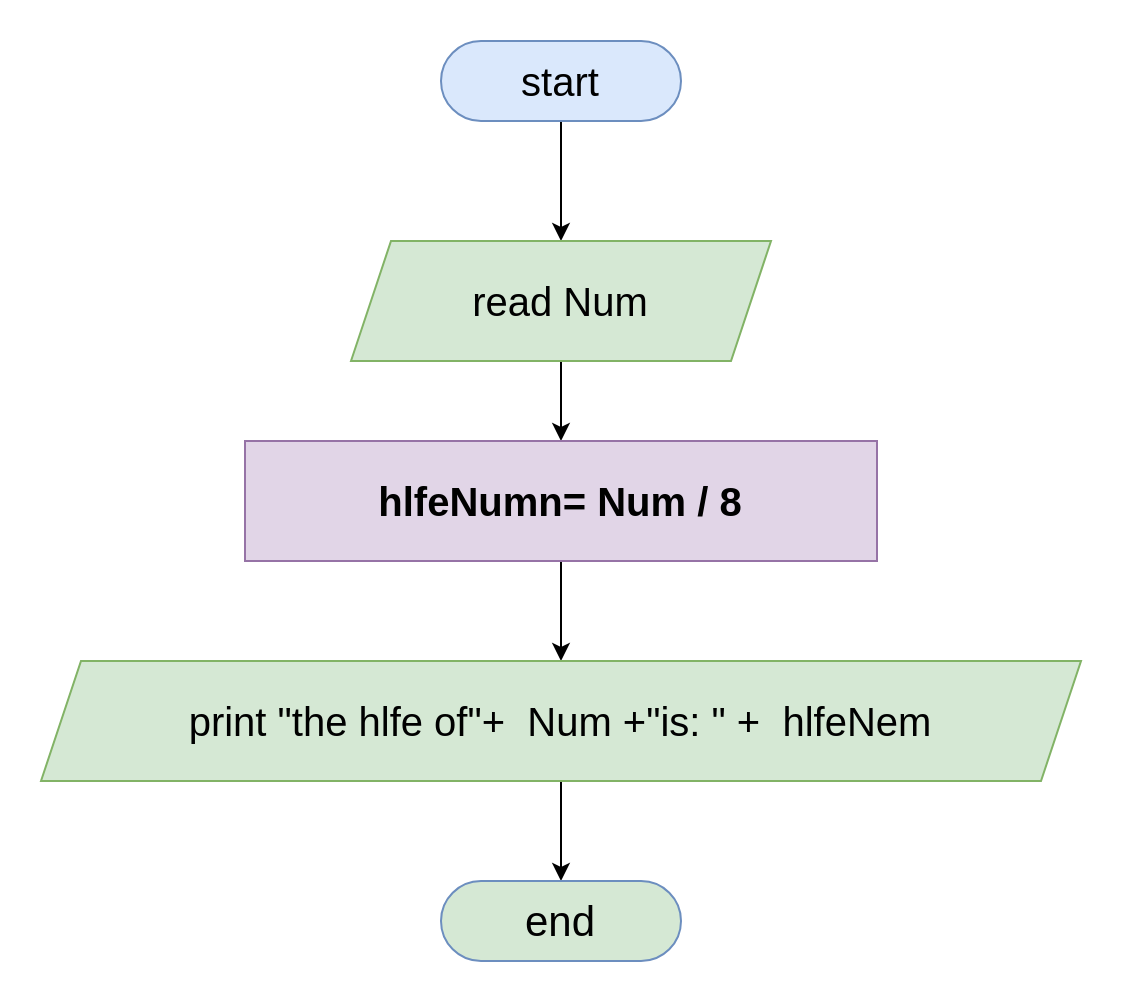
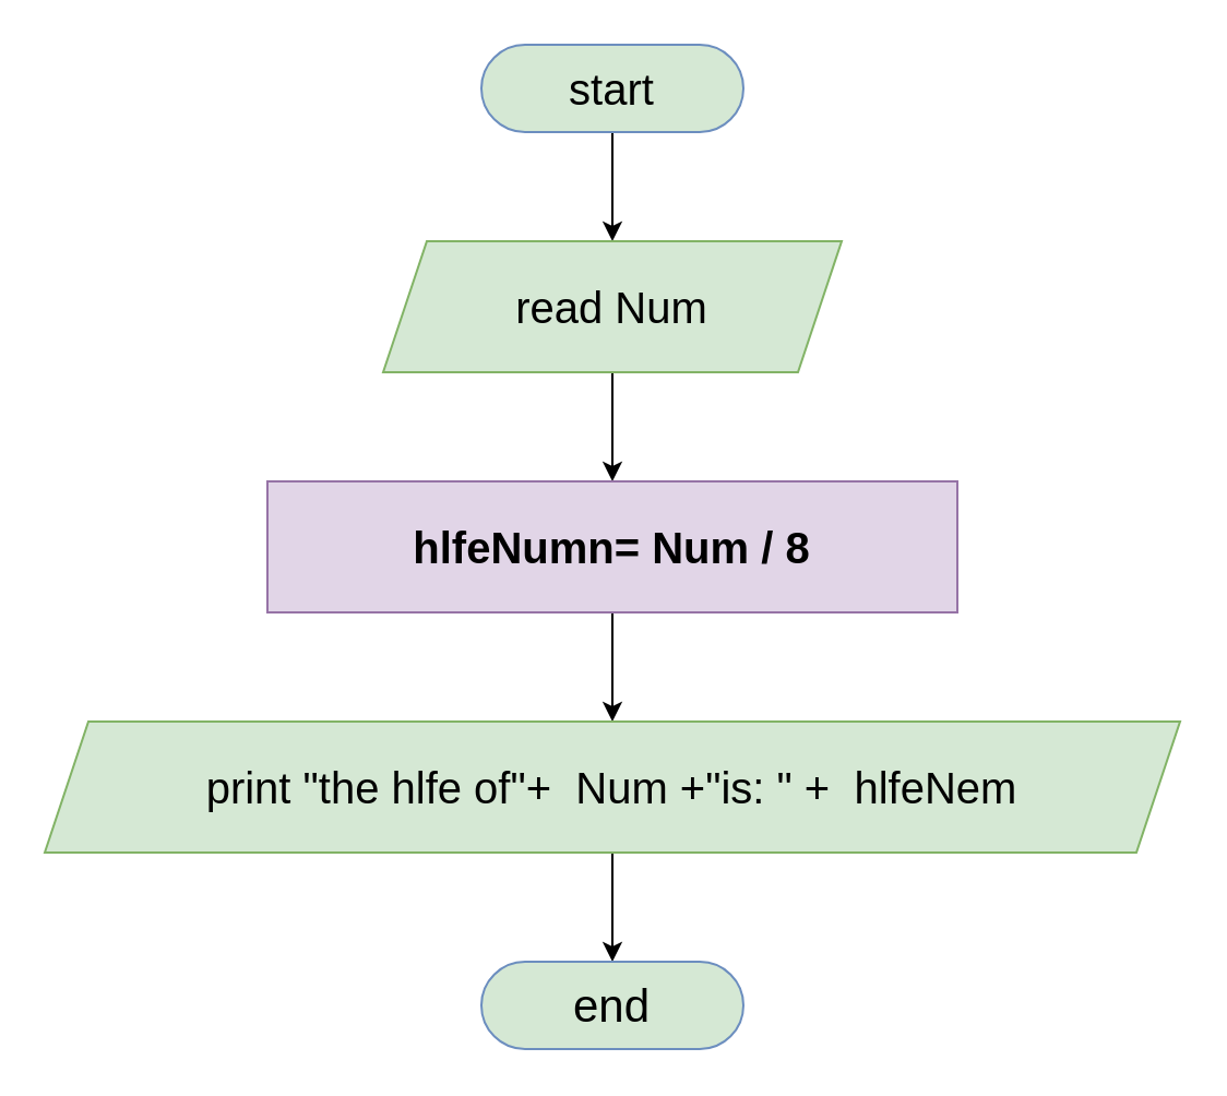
  <mxCell id="0" />
  <mxCell id="1" parent="0" />
  <mxCell id="2" style="edgeStyle=orthogonalEdgeStyle;rounded=0;orthogonalLoop=1;jettySize=auto;html=1;exitX=0.5;exitY=1;exitDx=0;exitDy=0;entryX=0.5;entryY=0;entryDx=0;entryDy=0;" edge="1" parent="1" source="3" target="5"><mxGeometry relative="1" as="geometry" /></mxCell>
- <mxCell id="3" value="&lt;font style=&quot;font-size: 20px;&quot;&gt;start&lt;/font&gt;" style="rounded=1;whiteSpace=wrap;html=1;fontSize=12;glass=0;strokeWidth=1;shadow=0;arcSize=50;fillColor=#dae8fc;strokeColor=#6c8ebf;" vertex="1" parent="1"><mxGeometry x="220" y="20" width="120" height="40" as="geometry" /></mxCell>
+ <mxCell id="3" value="&lt;font style=&quot;font-size: 20px;&quot;&gt;start&lt;/font&gt;" style="rounded=1;whiteSpace=wrap;html=1;fontSize=12;glass=0;strokeWidth=1;shadow=0;arcSize=50;fillColor=#d5e8d4;strokeColor=#6c8ebf;" vertex="1" parent="1"><mxGeometry x="220" y="20" width="120" height="40" as="geometry" /></mxCell>
  <mxCell id="4" style="edgeStyle=orthogonalEdgeStyle;rounded=0;orthogonalLoop=1;jettySize=auto;html=1;exitX=0.5;exitY=1;exitDx=0;exitDy=0;entryX=0.5;entryY=0;entryDx=0;entryDy=0;" edge="1" parent="1" source="5" target="7"><mxGeometry relative="1" as="geometry" /></mxCell>
- <mxCell id="5" value="&lt;font style=&quot;font-size: 20px;&quot;&gt;read Num&lt;/font&gt;" style="shape=parallelogram;perimeter=parallelogramPerimeter;whiteSpace=wrap;html=1;fixedSize=1;fillColor=#d5e8d4;strokeColor=#82b366;" vertex="1" parent="1"><mxGeometry x="175" y="120" width="210" height="60" as="geometry" /></mxCell>
+ <mxCell id="5" value="&lt;font style=&quot;font-size: 20px;&quot;&gt;read Num&lt;/font&gt;" style="shape=parallelogram;perimeter=parallelogramPerimeter;whiteSpace=wrap;html=1;fixedSize=1;fillColor=#d5e8d4;strokeColor=#82b366;" vertex="1" parent="1"><mxGeometry x="175" y="110" width="210" height="60" as="geometry" /></mxCell>
  <mxCell id="6" style="edgeStyle=orthogonalEdgeStyle;rounded=0;orthogonalLoop=1;jettySize=auto;html=1;exitX=0.5;exitY=1;exitDx=0;exitDy=0;entryX=0.5;entryY=0;entryDx=0;entryDy=0;" edge="1" parent="1" source="7" target="9"><mxGeometry relative="1" as="geometry" /></mxCell>
  <mxCell id="7" value="&lt;h3&gt;&lt;font style=&quot;font-size: 20px;&quot;&gt;hlfeNumn= Num / 8&lt;/font&gt;&lt;/h3&gt;" style="rounded=0;whiteSpace=wrap;html=1;fillColor=#e1d5e7;strokeColor=#9673a6;" vertex="1" parent="1"><mxGeometry x="122" y="220" width="316" height="60" as="geometry" /></mxCell>
  <mxCell id="8" style="edgeStyle=orthogonalEdgeStyle;rounded=0;orthogonalLoop=1;jettySize=auto;html=1;exitX=0.5;exitY=1;exitDx=0;exitDy=0;entryX=0.5;entryY=0;entryDx=0;entryDy=0;" edge="1" parent="1" source="9" target="10"><mxGeometry relative="1" as="geometry" /></mxCell>
  <mxCell id="9" value="&lt;font style=&quot;font-size: 20px;&quot;&gt;print &quot;the hlfe of&quot;+&amp;nbsp; Num +&quot;is: &quot; +&amp;nbsp; hlfeNem&lt;/font&gt;" style="shape=parallelogram;perimeter=parallelogramPerimeter;whiteSpace=wrap;html=1;fixedSize=1;fillColor=#d5e8d4;strokeColor=#82b366;" vertex="1" parent="1"><mxGeometry x="20" y="330" width="520" height="60" as="geometry" /></mxCell>
  <mxCell id="10" value="&lt;font style=&quot;font-size: 21px;&quot;&gt;end&lt;/font&gt;" style="rounded=1;whiteSpace=wrap;html=1;arcSize=50;fillColor=#d5e8d4;strokeColor=#6c8ebf;" vertex="1" parent="1"><mxGeometry x="220" y="440" width="120" height="40" as="geometry" /></mxCell>
